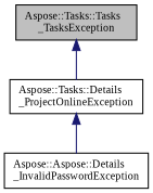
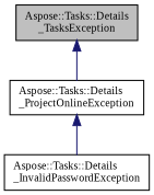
  digraph {
    fontname="Liberation Serif"
    rankdir=TB
    node [color=black fillcolor=white fontname="Liberation Serif" fontsize=10 shape=record style=filled]
    edge [color=midnightblue dir=back fontname="Liberation Serif" fontsize=10 labelfontname=Helvetica labelfontsize=10 style=solid]
-   n1 [fillcolor=grey75 fontcolor=black height=0.2 label="Aspose::Tasks::Tasks\l_TasksException" width=0.4]
+   n1 [fillcolor=grey75 fontcolor=black height=0.2 label="Aspose::Tasks::Details\l_TasksException" width=0.4]
    n2 [height=0.2 label="Aspose::Tasks::Details\l_ProjectOnlineException" width=0.4]
-   n3 [height=0.2 label="Aspose::Aspose::Details\l_InvalidPasswordException" width=0.4]
+   n3 [height=0.2 label="Aspose::Tasks::Details\l_InvalidPasswordException" width=0.4]
    n1 -> n2
    n2 -> n3
  }
